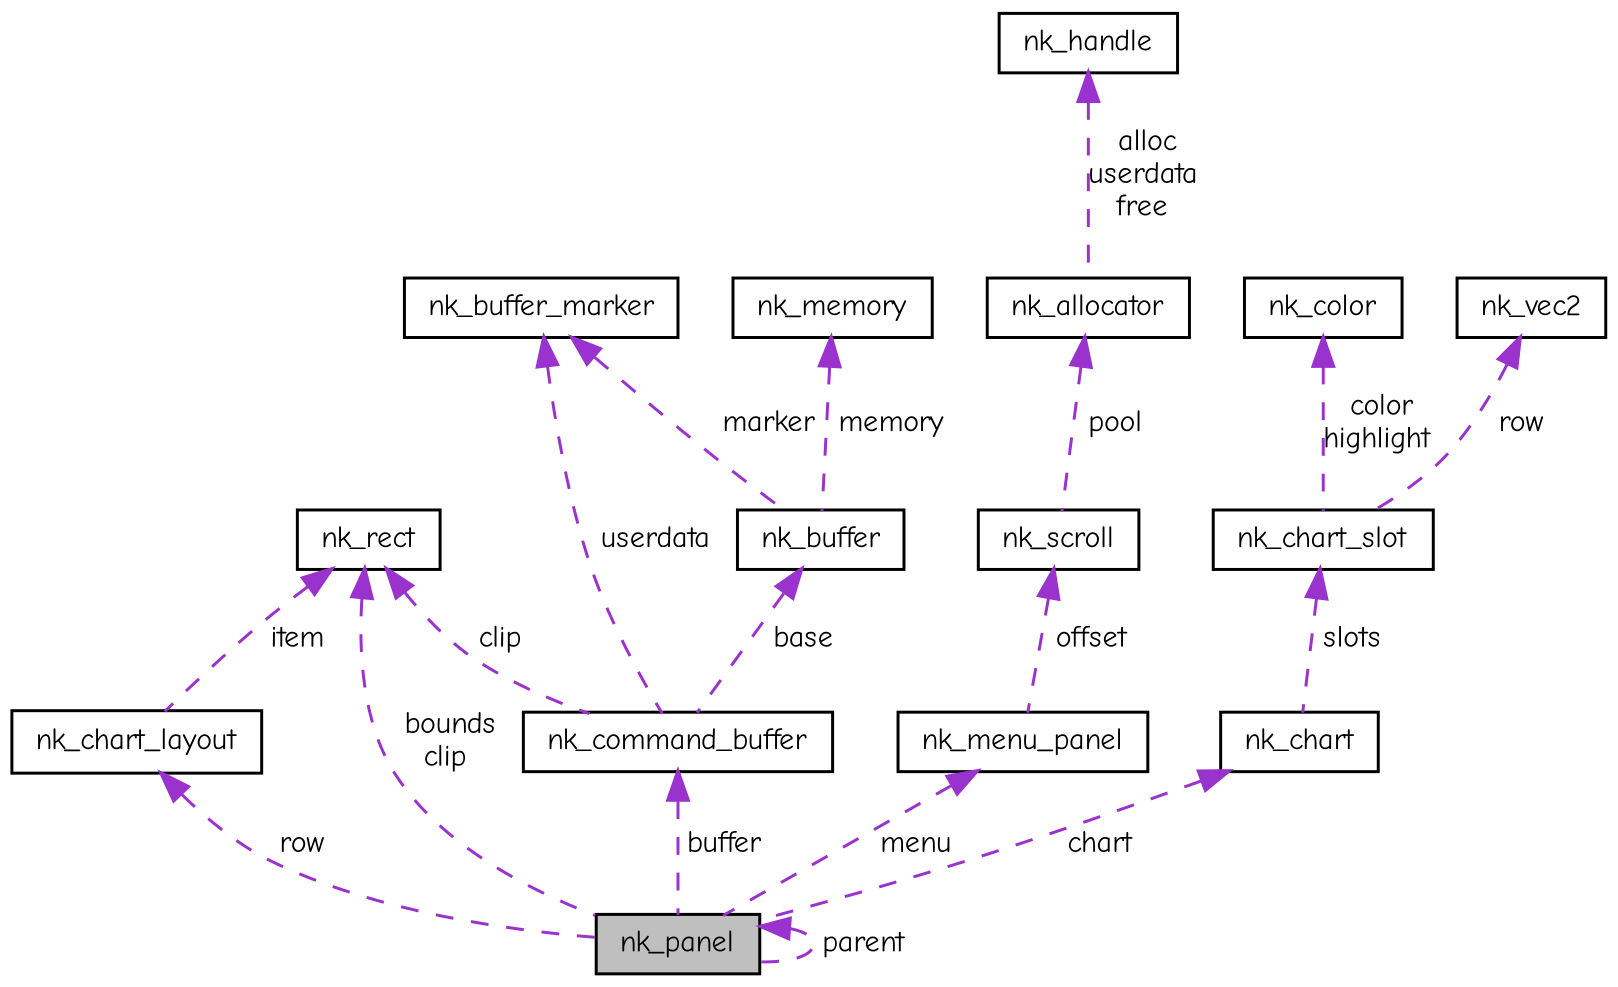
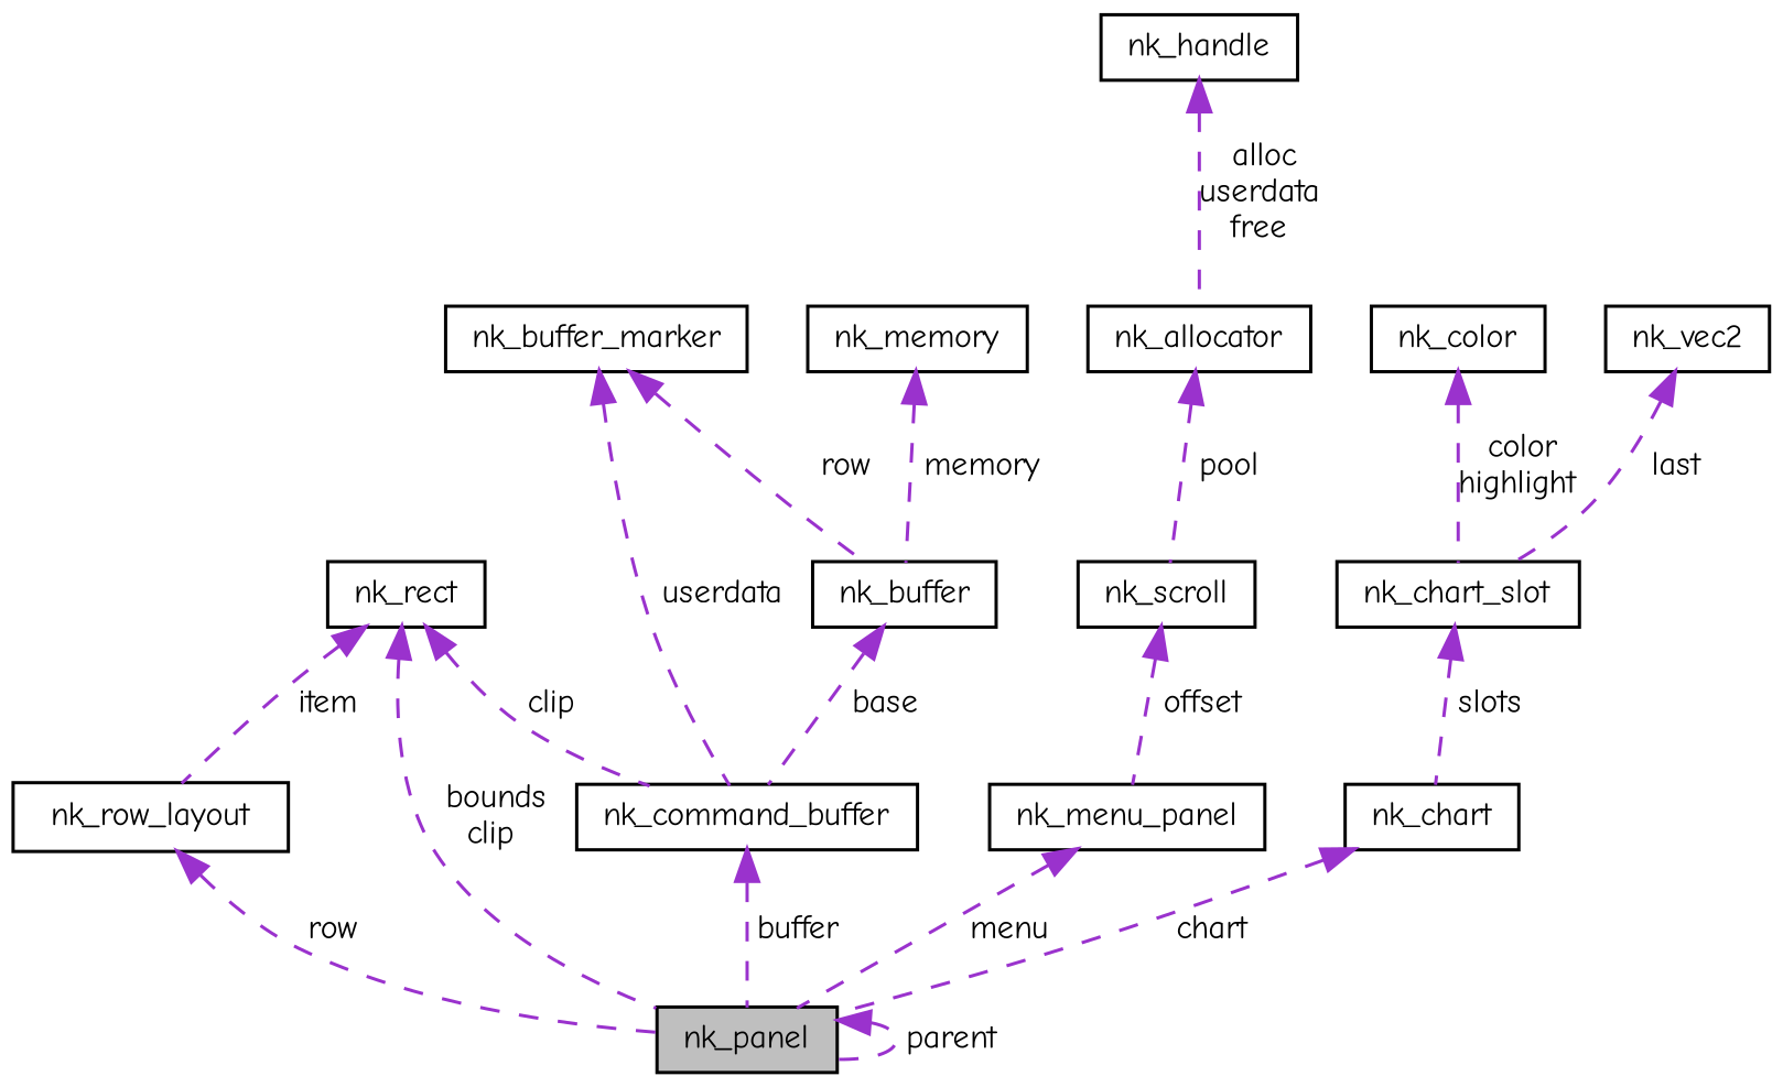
  digraph {
    fontname="Comic Neue"
    node [color=black fillcolor=white fontname="Comic Neue" fontsize=10 shape=record style=filled]
    edge [color=darkorchid3 dir=back fontname="Comic Neue" fontsize=10 labelfontname=Helvetica labelfontsize=10 style=dashed]
    n1 [fillcolor=grey75 fontcolor=black height=0.2 label=nk_panel width=0.4]
    n2 [height=0.2 label=nk_command_buffer width=0.4]
    n3 [height=0.2 label=nk_rect width=0.4]
-   n4 [height=0.2 label=nk_chart_layout width=0.4]
+   n4 [height=0.2 label=nk_row_layout width=0.4]
    n5 [height=0.2 label=nk_buffer width=0.4]
    n6 [height=0.2 label=nk_allocator width=0.4]
    n7 [height=0.2 label=nk_scroll width=0.4]
    n8 [height=0.2 label=nk_handle width=0.4]
    n9 [height=0.2 label=nk_buffer_marker width=0.4]
    n10 [height=0.2 label=nk_memory width=0.4]
    n11 [height=0.2 label=nk_menu_panel width=0.4]
    n12 [height=0.2 label=nk_chart width=0.4]
    n13 [height=0.2 label=nk_chart_slot width=0.4]
    n14 [height=0.2 label=nk_color width=0.4]
    n15 [height=0.2 label=nk_vec2 width=0.4]
    n1 -> n1 [label=" parent"]
    n2 -> n1 [label=" buffer"]
    n3 -> n1 [label=" bounds\nclip"]
    n3 -> n2 [label=" clip"]
    n3 -> n4 [label=" item"]
    n4 -> n1 [label=" row"]
    n5 -> n2 [label=" base"]
    n6 -> n7 [label=" pool"]
    n7 -> n11 [label=" offset"]
    n8 -> n6 [label=" alloc\nuserdata\nfree"]
    n9 -> n2 [label=" userdata"]
-   n9 -> n5 [label=" marker"]
+   n9 -> n5 [label=" row"]
    n10 -> n5 [label=" memory"]
    n11 -> n1 [label=" menu"]
    n12 -> n1 [label=" chart"]
    n13 -> n12 [label=" slots"]
    n14 -> n13 [label=" color\nhighlight"]
-   n15 -> n13 [label=" row"]
+   n15 -> n13 [label=" last"]
  }
